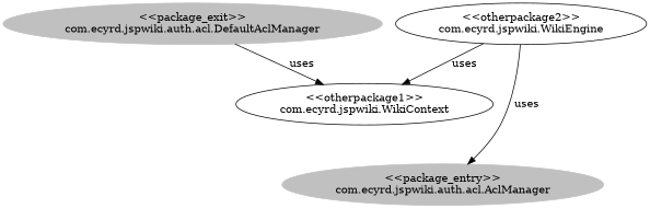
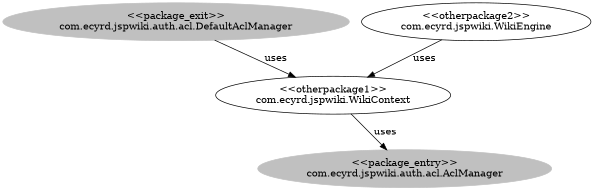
  digraph {
    n1 [color=grey label="<<package_exit>>\ncom.ecyrd.jspwiki.auth.acl.DefaultAclManager" style=filled]
    n2 [label="<<otherpackage1>>\ncom.ecyrd.jspwiki.WikiContext"]
    n3 [color=grey label="<<package_entry>>\ncom.ecyrd.jspwiki.auth.acl.AclManager" style=filled]
    n4 [label="<<otherpackage2>>\ncom.ecyrd.jspwiki.WikiEngine"]
    n1 -> n2 [label=uses]
    n4 -> n2 [label=uses]
-   n4 -> n3 [label=uses]
+   n2 -> n3 [label=uses]
  }
